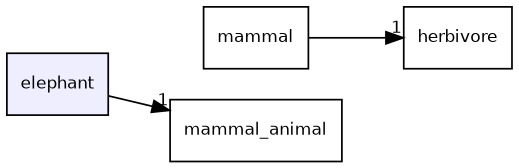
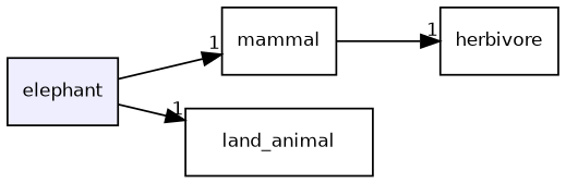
  digraph {
    compound=true
    rankdir=LR
    node [fontname=Helvetica fontsize=10 shape=box]
    edge [headlabel=1 labeldistance=1.5 labelfontname=Helvetica labelfontsize=10]
    n1 [fillcolor="#eeeeff" label=elephant pencolor=black style=filled]
    n2 [label=mammal]
-   n3 [label=mammal_animal]
+   n3 [label=land_animal]
    n4 [label=herbivore]
+   n1 -> n2
    n1 -> n3
    n2 -> n4
  }
